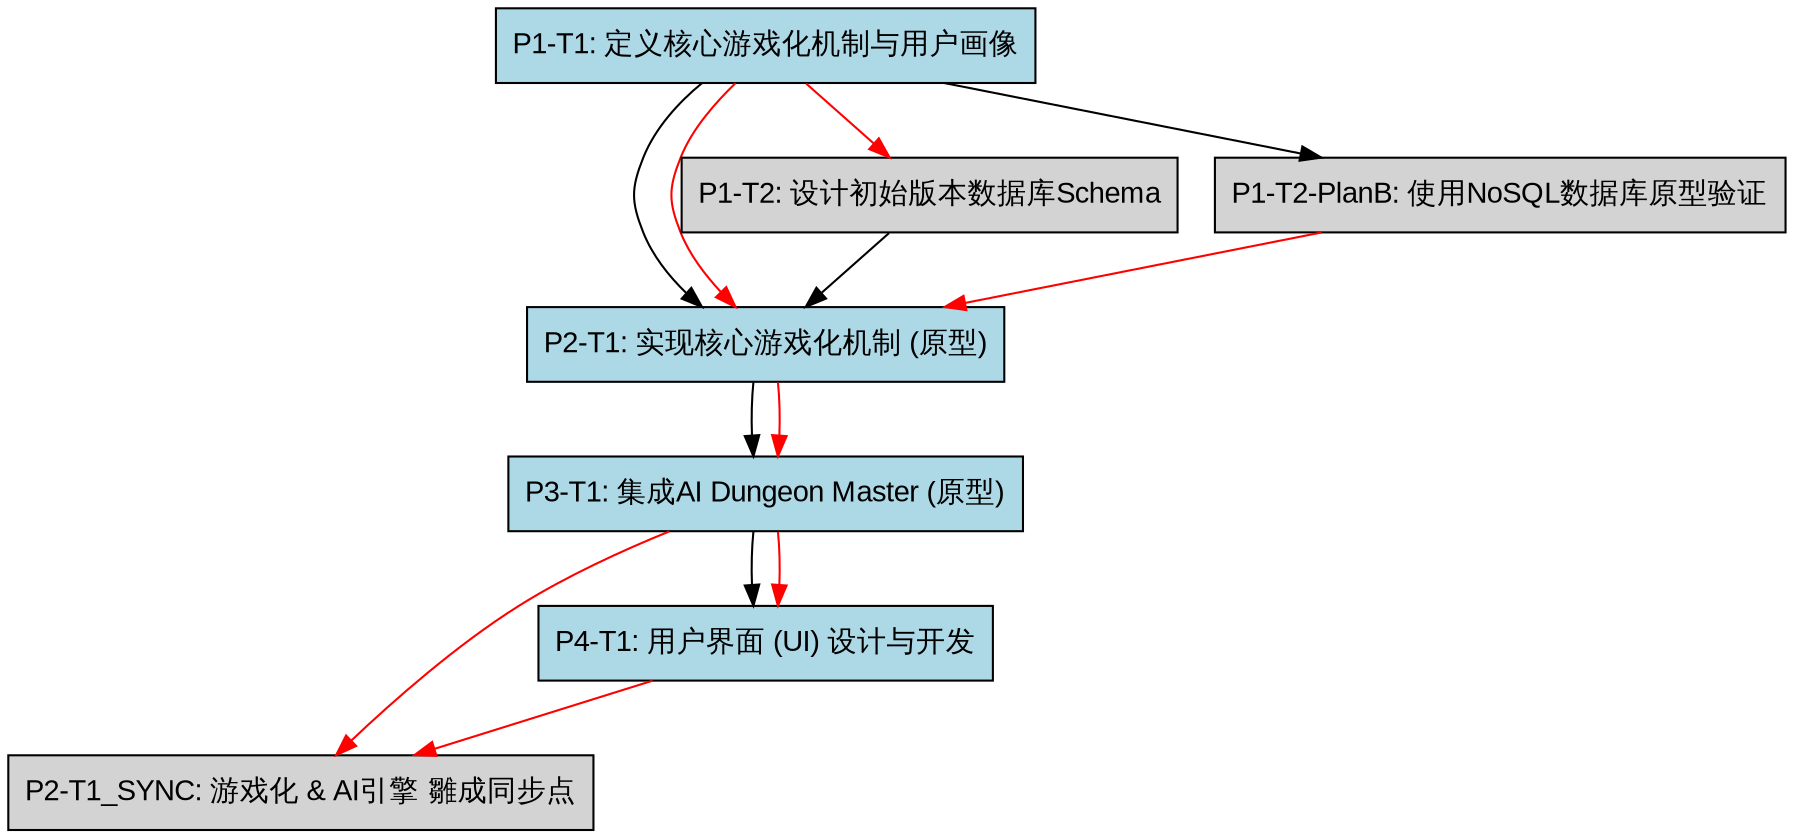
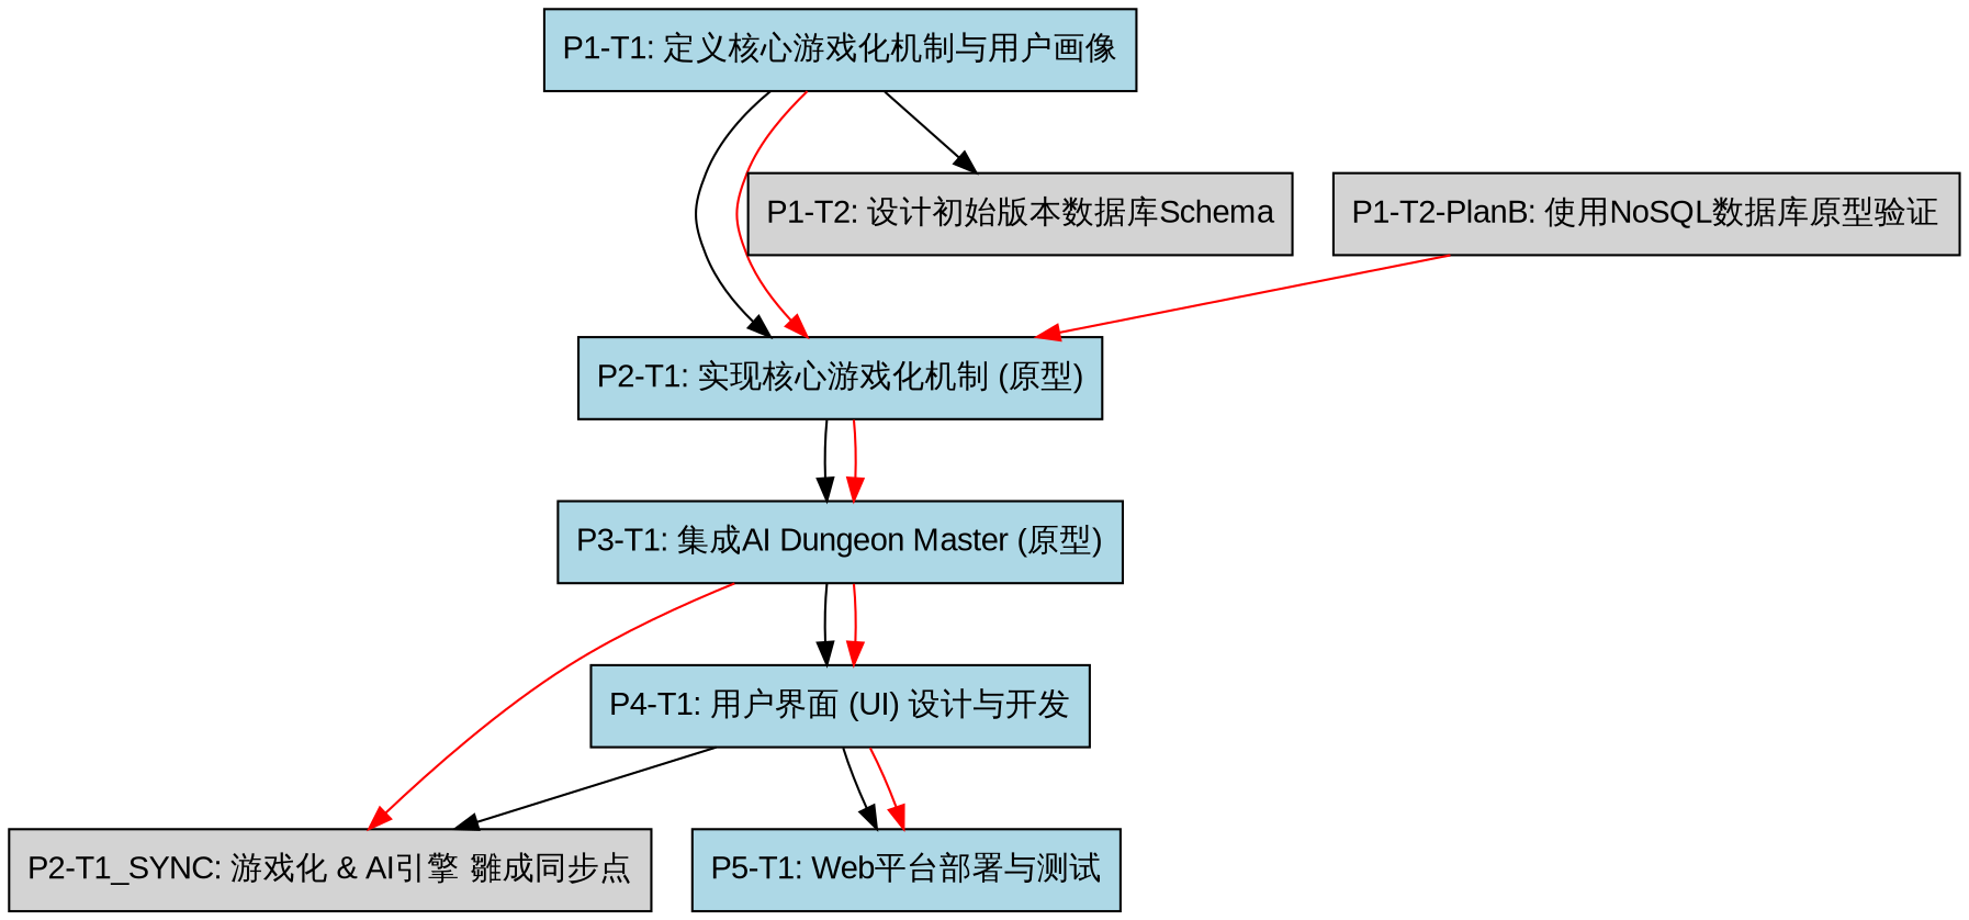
  digraph {
    rankdir=TB
    node [fillcolor=lightblue fontname=Arial shape=box style=filled]
    n1 [label="P1-T1: 定义核心游戏化机制与用户画像"]
    n2 [label="P2-T1: 实现核心游戏化机制 (原型)"]
    n3 [fillcolor=lightgray label="P1-T2: 设计初始版本数据库Schema"]
    n4 [fillcolor=lightgray label="P1-T2-PlanB: 使用NoSQL数据库原型验证"]
    n5 [label="P3-T1: 集成AI Dungeon Master (原型)"]
    n6 [fillcolor=lightgray label="P2-T1_SYNC: 游戏化 & AI引擎 雛成同步点"]
    n7 [label="P4-T1: 用户界面 (UI) 设计与开发"]
+   n8 [label="P5-T1: Web平台部署与测试"]
    n1 -> n2
    n1 -> n2 [color=red]
-   n1 -> n3 [color=red]
-   n1 -> n4
+   n1 -> n3
    n2 -> n5
    n2 -> n5 [color=red]
-   n3 -> n2
    n4 -> n2 [color=red]
    n5 -> n6 [color=red]
    n5 -> n7
    n5 -> n7 [color=red]
-   n7 -> n6 [color=red]
+   n7 -> n6
+   n7 -> n8
+   n7 -> n8 [color=red]
  }
